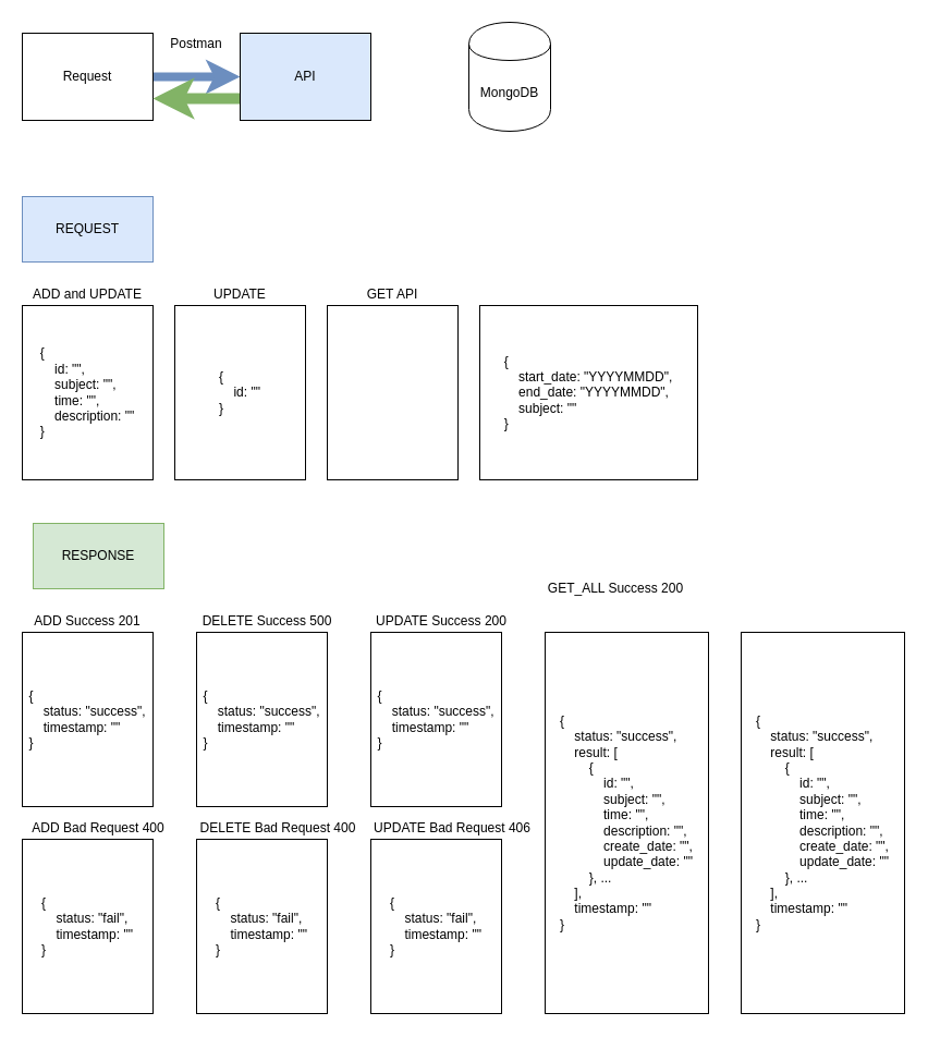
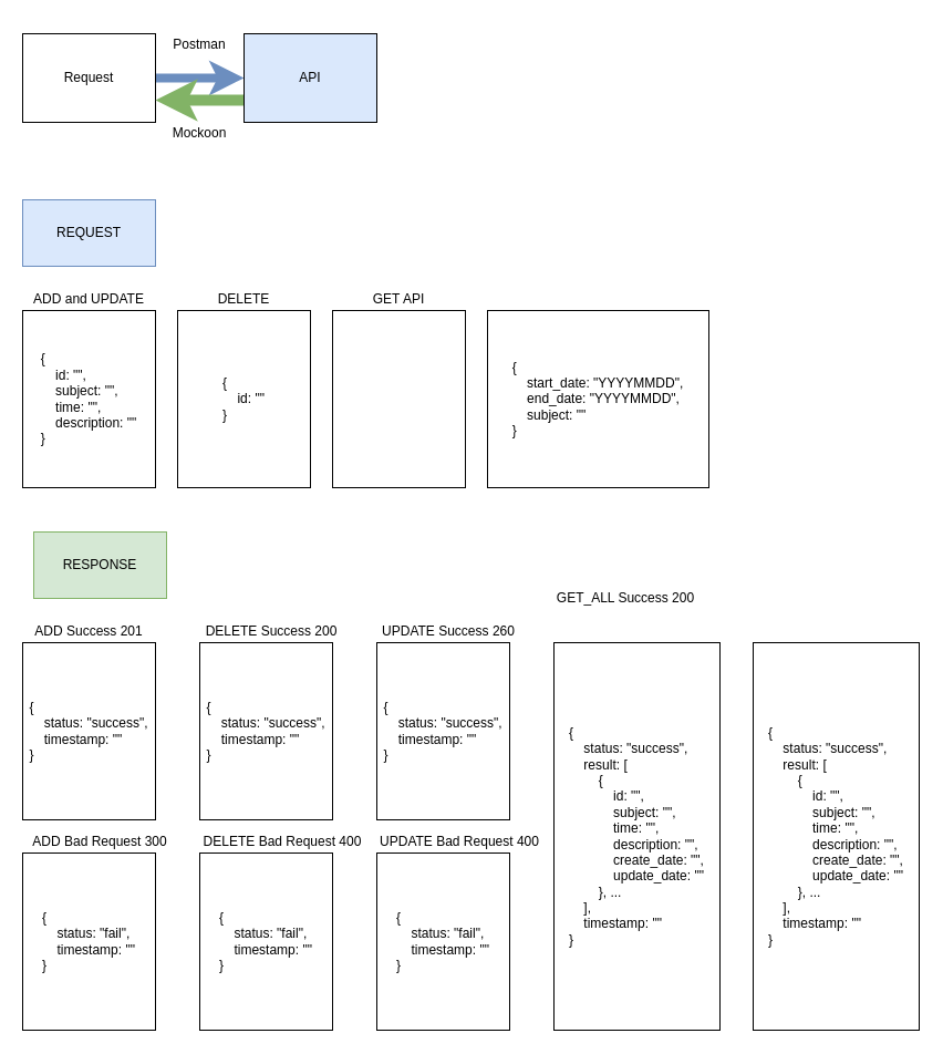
  <mxCell id="0" />
  <mxCell id="1" parent="0" />
  <mxCell id="2" value="" style="edgeStyle=orthogonalEdgeStyle;rounded=0;orthogonalLoop=1;jettySize=auto;html=1;fillColor=#dae8fc;strokeColor=#6c8ebf;strokeWidth=8;" parent="1" source="3" target="5" edge="1"><mxGeometry relative="1" as="geometry" /></mxCell>
  <mxCell id="3" value="Request" style="rounded=0;whiteSpace=wrap;html=1;" parent="1" vertex="1"><mxGeometry x="20" y="30" width="120" height="80" as="geometry" /></mxCell>
  <mxCell id="4" style="edgeStyle=orthogonalEdgeStyle;rounded=0;orthogonalLoop=1;jettySize=auto;html=1;exitX=0;exitY=0.75;exitDx=0;exitDy=0;entryX=1;entryY=0.75;entryDx=0;entryDy=0;strokeWidth=10;fillColor=#d5e8d4;strokeColor=#82b366;" parent="1" source="5" target="3" edge="1"><mxGeometry relative="1" as="geometry" /></mxCell>
  <mxCell id="5" value="API" style="rounded=0;whiteSpace=wrap;html=1;fillColor=#dae8fc;" parent="1" vertex="1"><mxGeometry x="220" y="30" width="120" height="80" as="geometry" /></mxCell>
- <mxCell id="6" value="MongoDB" style="shape=cylinder;whiteSpace=wrap;html=1;boundedLbl=1;backgroundOutline=1;" parent="1" vertex="1"><mxGeometry x="430" y="20" width="75" height="100" as="geometry" /></mxCell>
  <mxCell id="7" value="REQUEST" style="rounded=0;whiteSpace=wrap;html=1;fillColor=#dae8fc;strokeColor=#6c8ebf;" parent="1" vertex="1"><mxGeometry x="20" y="180" width="120" height="60" as="geometry" /></mxCell>
  <mxCell id="8" value="&lt;div style=&quot;text-align: left&quot;&gt;&lt;span&gt;{&lt;/span&gt;&lt;/div&gt;&lt;div style=&quot;text-align: left&quot;&gt;&lt;span&gt;&amp;nbsp; &amp;nbsp; id: &quot;&quot;,&lt;/span&gt;&lt;/div&gt;&lt;div style=&quot;text-align: left&quot;&gt;&lt;span&gt;&amp;nbsp; &amp;nbsp; subject: &quot;&quot;,&lt;/span&gt;&lt;/div&gt;&lt;div style=&quot;text-align: left&quot;&gt;&lt;span&gt;&amp;nbsp; &amp;nbsp; time: &quot;&quot;,&lt;/span&gt;&lt;/div&gt;&lt;div style=&quot;text-align: left&quot;&gt;&lt;span&gt;&amp;nbsp; &amp;nbsp; description: &quot;&quot;&lt;/span&gt;&lt;/div&gt;&lt;div style=&quot;text-align: left&quot;&gt;&lt;span&gt;}&lt;/span&gt;&lt;/div&gt;" style="rounded=0;whiteSpace=wrap;html=1;" parent="1" vertex="1"><mxGeometry x="20" y="280" width="120" height="160" as="geometry" /></mxCell>
  <mxCell id="9" value="&lt;div style=&quot;text-align: left&quot;&gt;&lt;span&gt;{&lt;/span&gt;&lt;/div&gt;&lt;div style=&quot;text-align: left&quot;&gt;&lt;span&gt;&amp;nbsp; &amp;nbsp; id: &quot;&quot;&lt;/span&gt;&lt;/div&gt;&lt;div style=&quot;text-align: left&quot;&gt;&lt;span&gt;}&lt;/span&gt;&lt;/div&gt;" style="rounded=0;whiteSpace=wrap;html=1;" parent="1" vertex="1"><mxGeometry x="160" y="280" width="120" height="160" as="geometry" /></mxCell>
  <mxCell id="10" value="&lt;div style=&quot;text-align: left&quot;&gt;&lt;span&gt;{&lt;/span&gt;&lt;/div&gt;&lt;div style=&quot;text-align: left&quot;&gt;&lt;span&gt;&amp;nbsp; &amp;nbsp; start_date: &quot;YYYYMMDD&quot;,&lt;/span&gt;&lt;/div&gt;&lt;div style=&quot;text-align: left&quot;&gt;&amp;nbsp; &amp;nbsp; end_date: &quot;YYYYMMDD&quot;,&lt;/div&gt;&lt;div style=&quot;text-align: left&quot;&gt;&amp;nbsp; &amp;nbsp; subject: &quot;&quot;&lt;/div&gt;&lt;div style=&quot;text-align: left&quot;&gt;&lt;span&gt;}&lt;/span&gt;&lt;/div&gt;" style="rounded=0;whiteSpace=wrap;html=1;" parent="1" vertex="1"><mxGeometry x="440" y="280" width="200" height="160" as="geometry" /></mxCell>
  <mxCell id="11" value="ADD and UPDATE" style="text;html=1;strokeColor=none;fillColor=none;align=center;verticalAlign=middle;whiteSpace=wrap;rounded=0;" parent="1" vertex="1"><mxGeometry x="20" y="260" width="120" height="20" as="geometry" /></mxCell>
- <mxCell id="12" value="UPDATE" style="text;html=1;strokeColor=none;fillColor=none;align=center;verticalAlign=middle;whiteSpace=wrap;rounded=0;" parent="1" vertex="1"><mxGeometry x="160" y="260" width="120" height="20" as="geometry" /></mxCell>
+ <mxCell id="12" value="DELETE" style="text;html=1;strokeColor=none;fillColor=none;align=center;verticalAlign=middle;whiteSpace=wrap;rounded=0;" parent="1" vertex="1"><mxGeometry x="160" y="260" width="120" height="20" as="geometry" /></mxCell>
  <mxCell id="13" value="&lt;div style=&quot;text-align: left&quot;&gt;&lt;br&gt;&lt;/div&gt;" style="rounded=0;whiteSpace=wrap;html=1;" parent="1" vertex="1"><mxGeometry x="300" y="280" width="120" height="160" as="geometry" /></mxCell>
  <mxCell id="14" value="GET API" style="text;html=1;strokeColor=none;fillColor=none;align=center;verticalAlign=middle;whiteSpace=wrap;rounded=0;" parent="1" vertex="1"><mxGeometry x="300" y="260" width="120" height="20" as="geometry" /></mxCell>
  <mxCell id="15" value="RESPONSE" style="rounded=0;whiteSpace=wrap;html=1;fillColor=#d5e8d4;strokeColor=#82b366;" parent="1" vertex="1"><mxGeometry x="30" y="480" width="120" height="60" as="geometry" /></mxCell>
  <mxCell id="16" value="&lt;div style=&quot;text-align: left&quot;&gt;{&lt;/div&gt;&lt;div style=&quot;text-align: left&quot;&gt;&amp;nbsp; &amp;nbsp; status: &quot;success&quot;,&lt;/div&gt;&lt;div style=&quot;text-align: left&quot;&gt;&amp;nbsp; &amp;nbsp; timestamp: &quot;&quot;&lt;/div&gt;&lt;div style=&quot;text-align: left&quot;&gt;}&lt;/div&gt;" style="rounded=0;whiteSpace=wrap;html=1;" parent="1" vertex="1"><mxGeometry x="20" y="580" width="120" height="160" as="geometry" /></mxCell>
  <mxCell id="17" value="ADD Success 201" style="text;html=1;strokeColor=none;fillColor=none;align=center;verticalAlign=middle;whiteSpace=wrap;rounded=0;" parent="1" vertex="1"><mxGeometry x="20" y="560" width="120" height="20" as="geometry" /></mxCell>
  <mxCell id="18" value="&lt;div style=&quot;text-align: left&quot;&gt;{&lt;/div&gt;&lt;div style=&quot;text-align: left&quot;&gt;&amp;nbsp; &amp;nbsp; status: &quot;fail&quot;,&lt;/div&gt;&lt;div style=&quot;text-align: left&quot;&gt;&amp;nbsp; &amp;nbsp; timestamp: &quot;&quot;&lt;br&gt;&lt;/div&gt;&lt;div style=&quot;text-align: left&quot;&gt;}&lt;/div&gt;" style="rounded=0;whiteSpace=wrap;html=1;" parent="1" vertex="1"><mxGeometry x="20" y="770" width="120" height="160" as="geometry" /></mxCell>
- <mxCell id="19" value="ADD Bad Request 400" style="text;html=1;strokeColor=none;fillColor=none;align=center;verticalAlign=middle;whiteSpace=wrap;rounded=0;" parent="1" vertex="1"><mxGeometry x="20" y="750" width="140" height="20" as="geometry" /></mxCell>
+ <mxCell id="19" value="ADD Bad Request 300" style="text;html=1;strokeColor=none;fillColor=none;align=center;verticalAlign=middle;whiteSpace=wrap;rounded=0;" parent="1" vertex="1"><mxGeometry x="20" y="750" width="140" height="20" as="geometry" /></mxCell>
  <mxCell id="20" value="&lt;div style=&quot;text-align: left&quot;&gt;{&lt;/div&gt;&lt;div style=&quot;text-align: left&quot;&gt;&amp;nbsp; &amp;nbsp; status: &quot;success&quot;,&lt;/div&gt;&lt;div style=&quot;text-align: left&quot;&gt;&amp;nbsp; &amp;nbsp; timestamp: &quot;&quot;&lt;/div&gt;&lt;div style=&quot;text-align: left&quot;&gt;}&lt;/div&gt;" style="rounded=0;whiteSpace=wrap;html=1;" parent="1" vertex="1"><mxGeometry x="180" y="580" width="120" height="160" as="geometry" /></mxCell>
- <mxCell id="21" value="DELETE Success 500" style="text;html=1;strokeColor=none;fillColor=none;align=center;verticalAlign=middle;whiteSpace=wrap;rounded=0;" parent="1" vertex="1"><mxGeometry x="180" y="560" width="130" height="20" as="geometry" /></mxCell>
+ <mxCell id="21" value="DELETE Success 200" style="text;html=1;strokeColor=none;fillColor=none;align=center;verticalAlign=middle;whiteSpace=wrap;rounded=0;" parent="1" vertex="1"><mxGeometry x="180" y="560" width="130" height="20" as="geometry" /></mxCell>
  <mxCell id="22" value="&lt;div style=&quot;text-align: left&quot;&gt;{&lt;/div&gt;&lt;div style=&quot;text-align: left&quot;&gt;&amp;nbsp; &amp;nbsp; status: &quot;fail&quot;,&lt;/div&gt;&lt;div style=&quot;text-align: left&quot;&gt;&amp;nbsp; &amp;nbsp; timestamp: &quot;&quot;&lt;br&gt;&lt;/div&gt;&lt;div style=&quot;text-align: left&quot;&gt;}&lt;/div&gt;" style="rounded=0;whiteSpace=wrap;html=1;" parent="1" vertex="1"><mxGeometry x="180" y="770" width="120" height="160" as="geometry" /></mxCell>
  <mxCell id="23" value="DELETE Bad Request 400" style="text;html=1;strokeColor=none;fillColor=none;align=center;verticalAlign=middle;whiteSpace=wrap;rounded=0;" parent="1" vertex="1"><mxGeometry x="180" y="750" width="150" height="20" as="geometry" /></mxCell>
  <mxCell id="24" value="&lt;div style=&quot;text-align: left&quot;&gt;{&lt;/div&gt;&lt;div style=&quot;text-align: left&quot;&gt;&amp;nbsp; &amp;nbsp; status: &quot;success&quot;,&lt;/div&gt;&lt;div style=&quot;text-align: left&quot;&gt;&amp;nbsp; &amp;nbsp; timestamp: &quot;&quot;&lt;/div&gt;&lt;div style=&quot;text-align: left&quot;&gt;}&lt;/div&gt;" style="rounded=0;whiteSpace=wrap;html=1;" parent="1" vertex="1"><mxGeometry x="340" y="580" width="120" height="160" as="geometry" /></mxCell>
- <mxCell id="25" value="UPDATE Success 200" style="text;html=1;strokeColor=none;fillColor=none;align=center;verticalAlign=middle;whiteSpace=wrap;rounded=0;" parent="1" vertex="1"><mxGeometry x="340" y="560" width="130" height="20" as="geometry" /></mxCell>
+ <mxCell id="25" value="UPDATE Success 260" style="text;html=1;strokeColor=none;fillColor=none;align=center;verticalAlign=middle;whiteSpace=wrap;rounded=0;" parent="1" vertex="1"><mxGeometry x="340" y="560" width="130" height="20" as="geometry" /></mxCell>
  <mxCell id="26" value="&lt;div style=&quot;text-align: left&quot;&gt;{&lt;/div&gt;&lt;div style=&quot;text-align: left&quot;&gt;&amp;nbsp; &amp;nbsp; status: &quot;fail&quot;,&lt;/div&gt;&lt;div style=&quot;text-align: left&quot;&gt;&amp;nbsp; &amp;nbsp; timestamp: &quot;&quot;&lt;br&gt;&lt;/div&gt;&lt;div style=&quot;text-align: left&quot;&gt;}&lt;/div&gt;" style="rounded=0;whiteSpace=wrap;html=1;" parent="1" vertex="1"><mxGeometry x="340" y="770" width="120" height="160" as="geometry" /></mxCell>
- <mxCell id="27" value="UPDATE Bad Request 406" style="text;html=1;strokeColor=none;fillColor=none;align=center;verticalAlign=middle;whiteSpace=wrap;rounded=0;" parent="1" vertex="1"><mxGeometry x="340" y="750" width="150" height="20" as="geometry" /></mxCell>
+ <mxCell id="27" value="UPDATE Bad Request 400" style="text;html=1;strokeColor=none;fillColor=none;align=center;verticalAlign=middle;whiteSpace=wrap;rounded=0;" parent="1" vertex="1"><mxGeometry x="340" y="750" width="150" height="20" as="geometry" /></mxCell>
  <mxCell id="28" value="&lt;div style=&quot;text-align: left&quot;&gt;{&lt;/div&gt;&lt;div style=&quot;text-align: left&quot;&gt;&amp;nbsp; &amp;nbsp; status: &quot;success&quot;,&lt;/div&gt;&lt;div style=&quot;text-align: left&quot;&gt;&amp;nbsp; &amp;nbsp; result: [&lt;/div&gt;&lt;div style=&quot;text-align: left&quot;&gt;&amp;nbsp; &amp;nbsp; &amp;nbsp; &amp;nbsp; {&lt;/div&gt;&lt;div style=&quot;text-align: left&quot;&gt;&amp;nbsp; &amp;nbsp; &amp;nbsp; &amp;nbsp; &amp;nbsp; &amp;nbsp;&amp;nbsp;&lt;span&gt;id: &quot;&quot;,&lt;/span&gt;&lt;/div&gt;&lt;div style=&quot;text-align: left&quot;&gt;&amp;nbsp; &amp;nbsp; &amp;nbsp; &amp;nbsp; &amp;nbsp; &amp;nbsp; subject: &quot;&quot;,&lt;/div&gt;&lt;div style=&quot;text-align: left&quot;&gt;&amp;nbsp; &amp;nbsp; &amp;nbsp; &amp;nbsp; &amp;nbsp; &amp;nbsp; time: &quot;&quot;,&lt;/div&gt;&lt;div style=&quot;text-align: left&quot;&gt;&amp;nbsp; &amp;nbsp; &amp;nbsp; &amp;nbsp; &amp;nbsp; &amp;nbsp; description: &quot;&quot;,&lt;/div&gt;&lt;div style=&quot;text-align: left&quot;&gt;&amp;nbsp; &amp;nbsp; &amp;nbsp; &amp;nbsp; &amp;nbsp; &amp;nbsp; create_date: &quot;&quot;,&lt;/div&gt;&lt;div style=&quot;text-align: left&quot;&gt;&amp;nbsp; &amp;nbsp; &amp;nbsp; &amp;nbsp; &amp;nbsp; &amp;nbsp; update_date: &quot;&quot;&lt;/div&gt;&lt;div style=&quot;text-align: left&quot;&gt;&amp;nbsp; &amp;nbsp; &amp;nbsp; &amp;nbsp; }, ...&lt;/div&gt;&lt;div style=&quot;text-align: left&quot;&gt;&amp;nbsp; &amp;nbsp; ],&lt;/div&gt;&lt;div style=&quot;text-align: left&quot;&gt;&amp;nbsp; &amp;nbsp; timestamp: &quot;&quot;&lt;/div&gt;&lt;div style=&quot;text-align: left&quot;&gt;}&lt;/div&gt;" style="rounded=0;whiteSpace=wrap;html=1;" parent="1" vertex="1"><mxGeometry x="500" y="580" width="150" height="350" as="geometry" /></mxCell>
  <mxCell id="29" value="GET_ALL Success 200" style="text;html=1;strokeColor=none;fillColor=none;align=center;verticalAlign=middle;whiteSpace=wrap;rounded=0;" parent="1" vertex="1"><mxGeometry x="500" y="530" width="130" height="20" as="geometry" /></mxCell>
  <mxCell id="30" value="&lt;div style=&quot;text-align: left&quot;&gt;{&lt;/div&gt;&lt;div style=&quot;text-align: left&quot;&gt;&amp;nbsp; &amp;nbsp; status: &quot;success&quot;,&lt;/div&gt;&lt;div style=&quot;text-align: left&quot;&gt;&amp;nbsp; &amp;nbsp; result: [&lt;/div&gt;&lt;div style=&quot;text-align: left&quot;&gt;&amp;nbsp; &amp;nbsp; &amp;nbsp; &amp;nbsp; {&lt;/div&gt;&lt;div style=&quot;text-align: left&quot;&gt;&amp;nbsp; &amp;nbsp; &amp;nbsp; &amp;nbsp; &amp;nbsp; &amp;nbsp;&amp;nbsp;&lt;span&gt;id: &quot;&quot;,&lt;/span&gt;&lt;/div&gt;&lt;div style=&quot;text-align: left&quot;&gt;&amp;nbsp; &amp;nbsp; &amp;nbsp; &amp;nbsp; &amp;nbsp; &amp;nbsp; subject: &quot;&quot;,&lt;/div&gt;&lt;div style=&quot;text-align: left&quot;&gt;&amp;nbsp; &amp;nbsp; &amp;nbsp; &amp;nbsp; &amp;nbsp; &amp;nbsp; time: &quot;&quot;,&lt;/div&gt;&lt;div style=&quot;text-align: left&quot;&gt;&amp;nbsp; &amp;nbsp; &amp;nbsp; &amp;nbsp; &amp;nbsp; &amp;nbsp; description: &quot;&quot;,&lt;/div&gt;&lt;div style=&quot;text-align: left&quot;&gt;&amp;nbsp; &amp;nbsp; &amp;nbsp; &amp;nbsp; &amp;nbsp; &amp;nbsp; create_date: &quot;&quot;,&lt;/div&gt;&lt;div style=&quot;text-align: left&quot;&gt;&amp;nbsp; &amp;nbsp; &amp;nbsp; &amp;nbsp; &amp;nbsp; &amp;nbsp; update_date: &quot;&quot;&lt;/div&gt;&lt;div style=&quot;text-align: left&quot;&gt;&amp;nbsp; &amp;nbsp; &amp;nbsp; &amp;nbsp; }, ...&lt;/div&gt;&lt;div style=&quot;text-align: left&quot;&gt;&amp;nbsp; &amp;nbsp; ],&lt;/div&gt;&lt;div style=&quot;text-align: left&quot;&gt;&amp;nbsp; &amp;nbsp; timestamp: &quot;&quot;&lt;/div&gt;&lt;div style=&quot;text-align: left&quot;&gt;}&lt;/div&gt;" style="rounded=0;whiteSpace=wrap;html=1;" parent="1" vertex="1"><mxGeometry x="680" y="580" width="150" height="350" as="geometry" /></mxCell>
+ <mxCell id="31" value="Mockoon" style="text;html=1;strokeColor=none;fillColor=none;align=center;verticalAlign=middle;whiteSpace=wrap;rounded=0;" parent="1" vertex="1"><mxGeometry x="160" y="110" width="40" height="20" as="geometry" /></mxCell>
  <mxCell id="32" value="Postman" style="text;html=1;strokeColor=none;fillColor=none;align=center;verticalAlign=middle;whiteSpace=wrap;rounded=0;" parent="1" vertex="1"><mxGeometry x="160" y="30" width="40" height="20" as="geometry" /></mxCell>
